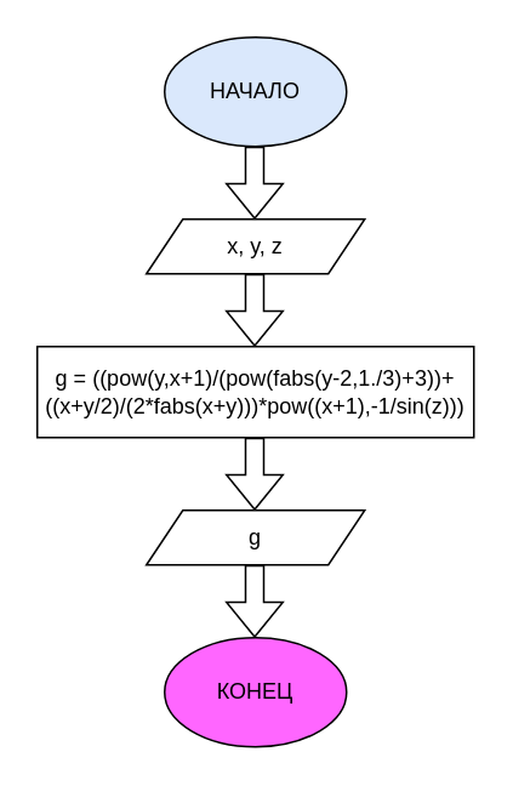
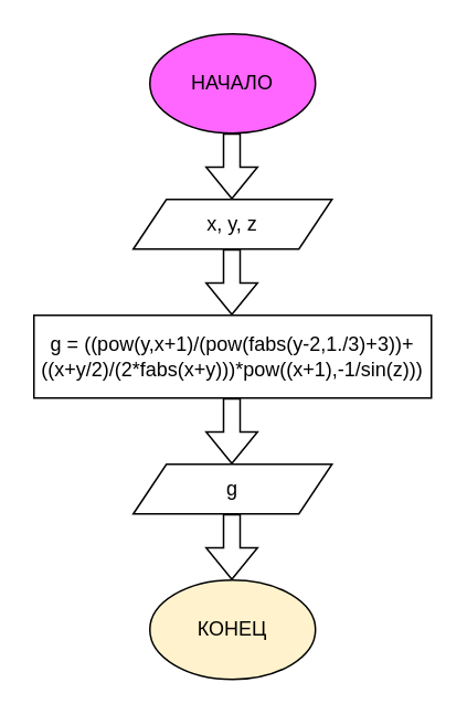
  <mxCell id="0" />
  <mxCell id="1" parent="0" />
- <mxCell id="2" value="НАЧАЛО" style="ellipse;whiteSpace=wrap;html=1;fillColor=#dae8fc;" parent="1" vertex="1"><mxGeometry x="90" y="20" width="100" height="60" as="geometry" /></mxCell>
+ <mxCell id="2" value="НАЧАЛО" style="ellipse;whiteSpace=wrap;html=1;fillColor=#FF66FF;" parent="1" vertex="1"><mxGeometry x="90" y="20" width="100" height="60" as="geometry" /></mxCell>
  <mxCell id="3" value="" style="shape=flexArrow;endArrow=classic;html=1;rounded=0;" parent="1" edge="1"><mxGeometry width="50" height="50" relative="1" as="geometry"><mxPoint x="139.5" y="80" as="sourcePoint" /><mxPoint x="139.5" y="120" as="targetPoint" /></mxGeometry></mxCell>
- <mxCell id="4" value="КОНЕЦ" style="ellipse;whiteSpace=wrap;html=1;fillColor=#FF66FF;" parent="1" vertex="1"><mxGeometry x="90" y="350" width="100" height="60" as="geometry" /></mxCell>
+ <mxCell id="4" value="КОНЕЦ" style="ellipse;whiteSpace=wrap;html=1;fillColor=#fff2cc;" parent="1" vertex="1"><mxGeometry x="90" y="350" width="100" height="60" as="geometry" /></mxCell>
  <mxCell id="5" value="x, y, z" style="shape=parallelogram;perimeter=parallelogramPerimeter;whiteSpace=wrap;html=1;fixedSize=1;" vertex="1" parent="1"><mxGeometry x="80" y="120" width="120" height="30" as="geometry" /></mxCell>
  <mxCell id="6" value="g = ((pow(y,x+1)/(pow(fabs(y-2,1./3)+3))+((x+y/2)/(2*fabs(x+y)))*pow((x+1),-1/sin(z)))" style="rounded=0;whiteSpace=wrap;html=1;" vertex="1" parent="1"><mxGeometry x="20" y="190" width="240" height="50" as="geometry" /></mxCell>
  <mxCell id="7" value="" style="shape=flexArrow;endArrow=classic;html=1;rounded=0;" edge="1" parent="1"><mxGeometry width="50" height="50" relative="1" as="geometry"><mxPoint x="139.5" y="150" as="sourcePoint" /><mxPoint x="139.5" y="190" as="targetPoint" /></mxGeometry></mxCell>
  <mxCell id="8" value="" style="shape=flexArrow;endArrow=classic;html=1;rounded=0;" edge="1" parent="1"><mxGeometry width="50" height="50" relative="1" as="geometry"><mxPoint x="139.5" y="240" as="sourcePoint" /><mxPoint x="139.5" y="280" as="targetPoint" /></mxGeometry></mxCell>
  <mxCell id="9" value="g" style="shape=parallelogram;perimeter=parallelogramPerimeter;whiteSpace=wrap;html=1;fixedSize=1;" vertex="1" parent="1"><mxGeometry x="80" y="280" width="120" height="30" as="geometry" /></mxCell>
  <mxCell id="10" value="" style="shape=flexArrow;endArrow=classic;html=1;rounded=0;" edge="1" parent="1"><mxGeometry width="50" height="50" relative="1" as="geometry"><mxPoint x="139.5" y="310" as="sourcePoint" /><mxPoint x="139.5" y="350" as="targetPoint" /></mxGeometry></mxCell>
